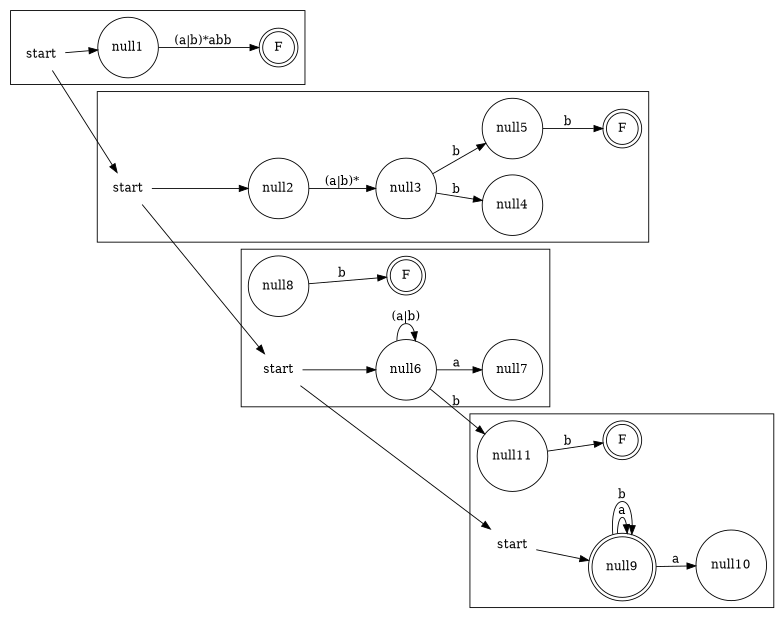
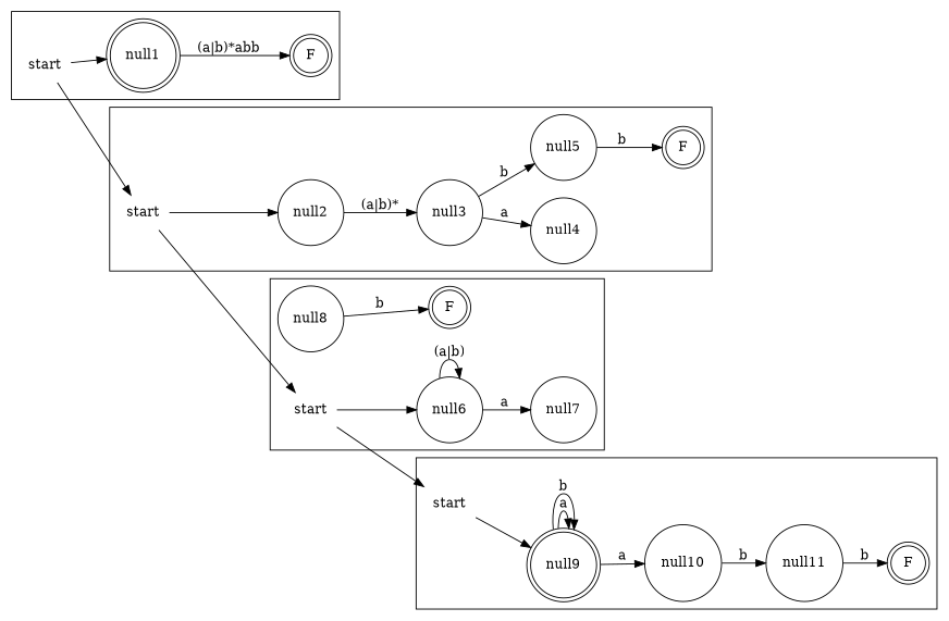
  digraph {
    compound=true
    rankdir=LR
    node [shape=circle]
    n1 [label=start shape=plaintext]
-   null1
+   null1 [shape=doublecircle]
    n3 [label=F shape=doublecircle]
    n4 [label=start shape=plaintext]
    null2
    null3
    null4
    null5
    n9 [label=F shape=doublecircle]
    n10 [label=start shape=plaintext]
    null6
    null7
    null8
    n14 [label=F shape=doublecircle]
    n15 [label=start shape=plaintext]
    null9 [shape=doublecircle]
    null10
    null11
    n19 [label=F shape=doublecircle]
    subgraph cluster_1 {
      n1
      null1
      n3
    }
    subgraph cluster_2 {
      n4
      null2
      null3
      null4
      null5
      n9
    }
    subgraph cluster_3 {
      n10
      null6
      null7
      null8
      n14
    }
    subgraph cluster_4 {
      n15
      null9
      null10
      null11
      n19
    }
    n1 -> null1
    n1 -> n4
    null1 -> n3 [label="(a|b)*abb"]
    n4 -> null2
    n4 -> n10
    null2 -> null3 [label="(a|b)*"]
-   null3 -> null4 [label=b]
+   null3 -> null4 [label=a]
    null3 -> null5 [label=b]
    null5 -> n9 [label=b]
    n10 -> null6
    n10 -> n15
    null6 -> null6 [label="(a|b)"]
    null6 -> null7 [label=a]
    null8 -> n14 [label=b]
    n15 -> null9
    null9 -> null9 [label=a]
    null9 -> null9 [label=b]
    null9 -> null10 [label=a]
-   null6 -> null11 [label=b]
+   null10 -> null11 [label=b]
    null11 -> n19 [label=b]
  }
